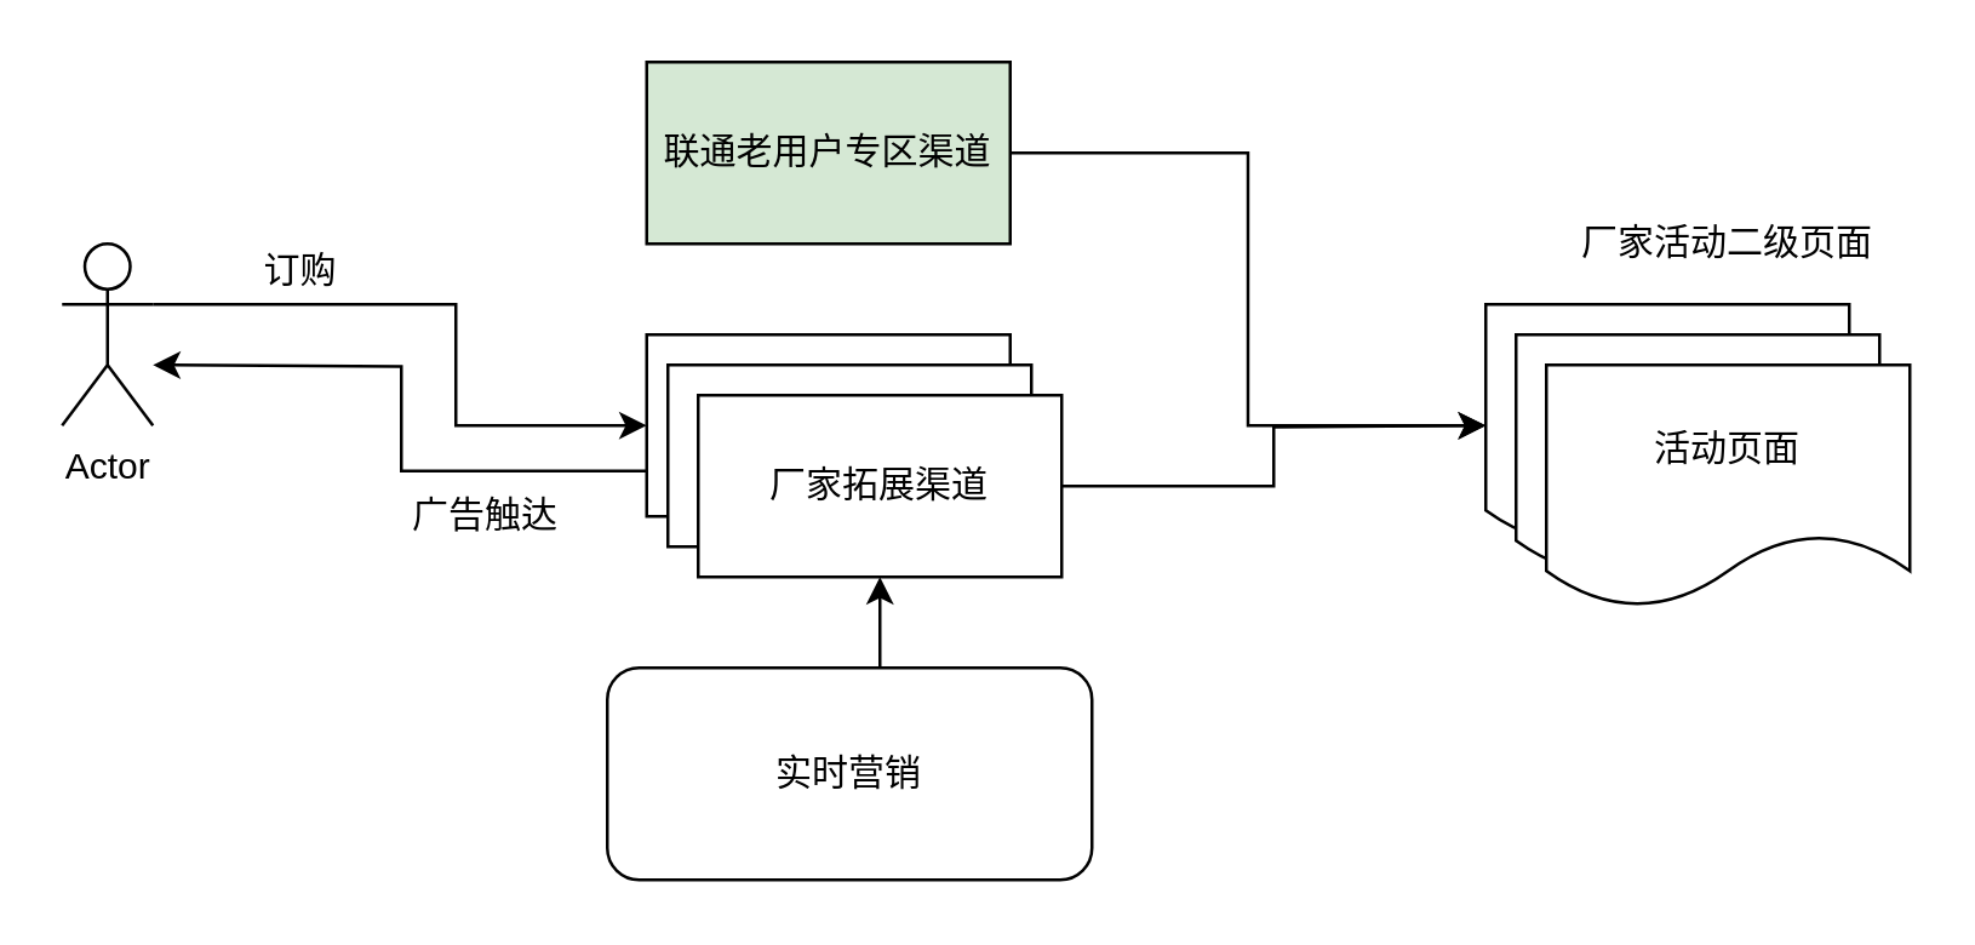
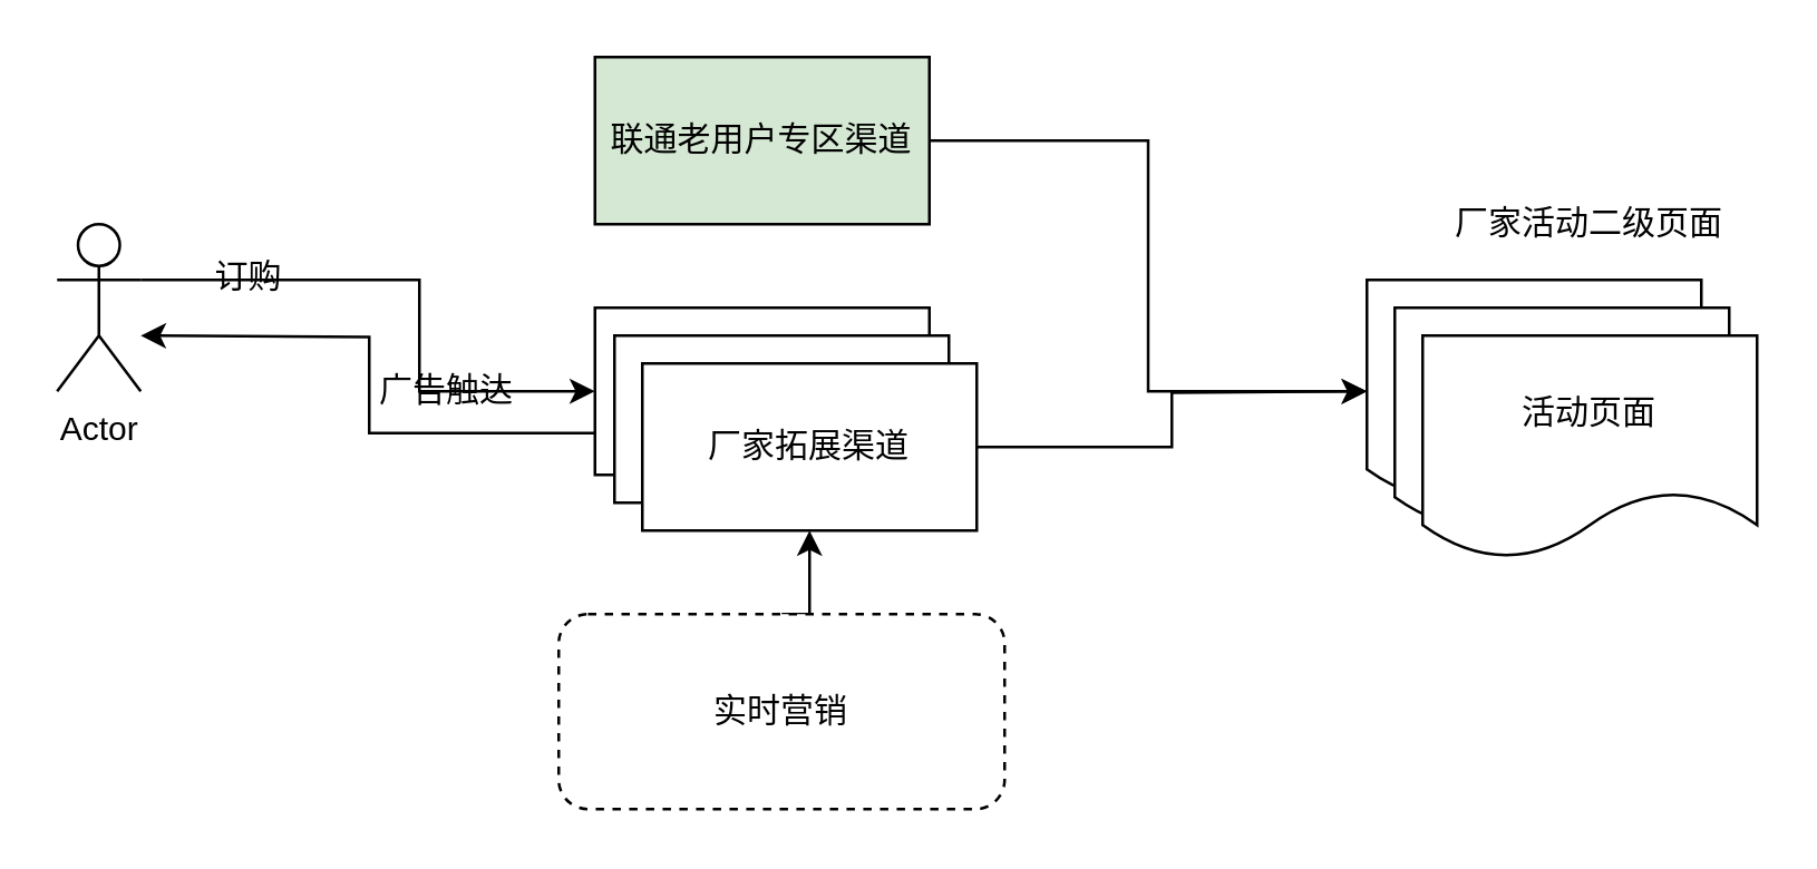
  <mxCell id="0" />
  <mxCell id="1" parent="0" />
  <mxCell id="2" value="H5 活动页面" style="shape=document;whiteSpace=wrap;html=1;boundedLbl=1;" vertex="1" parent="1"><mxGeometry x="490" y="100" width="120" height="80" as="geometry" /></mxCell>
  <mxCell id="3" value="厂家活动二级页面" style="text;html=1;strokeColor=none;fillColor=none;align=center;verticalAlign=middle;whiteSpace=wrap;rounded=0;" vertex="1" parent="1"><mxGeometry x="510" y="70" width="120" height="20" as="geometry" /></mxCell>
  <mxCell id="4" value="活动页面" style="shape=document;whiteSpace=wrap;html=1;boundedLbl=1;" vertex="1" parent="1"><mxGeometry x="500" y="110" width="120" height="80" as="geometry" /></mxCell>
  <mxCell id="5" value="活动页面" style="shape=document;whiteSpace=wrap;html=1;boundedLbl=1;" vertex="1" parent="1"><mxGeometry x="510" y="120" width="120" height="80" as="geometry" /></mxCell>
  <mxCell id="6" style="edgeStyle=orthogonalEdgeStyle;rounded=0;orthogonalLoop=1;jettySize=auto;html=1;exitX=1;exitY=0.5;exitDx=0;exitDy=0;entryX=0;entryY=0.5;entryDx=0;entryDy=0;" edge="1" parent="1" source="7" target="2"><mxGeometry relative="1" as="geometry" /></mxCell>
  <mxCell id="7" value="联通老用户专区渠道" style="rounded=0;whiteSpace=wrap;html=1;fillColor=#d5e8d4;" vertex="1" parent="1"><mxGeometry x="213" y="20" width="120" height="60" as="geometry" /></mxCell>
  <mxCell id="8" style="edgeStyle=orthogonalEdgeStyle;rounded=0;orthogonalLoop=1;jettySize=auto;html=1;exitX=1;exitY=0.333;exitDx=0;exitDy=0;exitPerimeter=0;entryX=0;entryY=0.5;entryDx=0;entryDy=0;" edge="1" parent="1" source="9" target="11"><mxGeometry relative="1" as="geometry"><Array as="points"><mxPoint x="150" y="100" /><mxPoint x="150" y="140" /></Array></mxGeometry></mxCell>
  <mxCell id="9" value="Actor" style="shape=umlActor;verticalLabelPosition=bottom;labelBackgroundColor=#ffffff;verticalAlign=top;html=1;outlineConnect=0;" vertex="1" parent="1"><mxGeometry x="20" y="80" width="30" height="60" as="geometry" /></mxCell>
  <mxCell id="10" style="edgeStyle=orthogonalEdgeStyle;rounded=0;orthogonalLoop=1;jettySize=auto;html=1;exitX=0;exitY=0.75;exitDx=0;exitDy=0;" edge="1" parent="1" source="11"><mxGeometry relative="1" as="geometry"><mxPoint x="50" y="120" as="targetPoint" /></mxGeometry></mxCell>
  <mxCell id="11" value="厂家拓展渠道" style="rounded=0;whiteSpace=wrap;html=1;" vertex="1" parent="1"><mxGeometry x="213" y="110" width="120" height="60" as="geometry" /></mxCell>
  <mxCell id="12" value="厂家拓展渠道" style="rounded=0;whiteSpace=wrap;html=1;" vertex="1" parent="1"><mxGeometry x="220" y="120" width="120" height="60" as="geometry" /></mxCell>
  <mxCell id="13" style="edgeStyle=orthogonalEdgeStyle;rounded=0;orthogonalLoop=1;jettySize=auto;html=1;exitX=1;exitY=0.5;exitDx=0;exitDy=0;" edge="1" parent="1" source="14"><mxGeometry relative="1" as="geometry"><mxPoint x="490" y="140" as="targetPoint" /></mxGeometry></mxCell>
  <mxCell id="14" value="厂家拓展渠道" style="rounded=0;whiteSpace=wrap;html=1;" vertex="1" parent="1"><mxGeometry x="230" y="130" width="120" height="60" as="geometry" /></mxCell>
  <mxCell id="15" style="edgeStyle=orthogonalEdgeStyle;rounded=0;orthogonalLoop=1;jettySize=auto;html=1;exitX=0.5;exitY=0;exitDx=0;exitDy=0;entryX=0.5;entryY=1;entryDx=0;entryDy=0;" edge="1" parent="1" source="16" target="14"><mxGeometry relative="1" as="geometry" /></mxCell>
- <mxCell id="16" value="实时营销" style="rounded=1;whiteSpace=wrap;html=1;" vertex="1" parent="1"><mxGeometry x="200" y="220" width="160" height="70" as="geometry" /></mxCell>
- <mxCell id="17" value="广告触达" style="text;html=1;strokeColor=none;fillColor=none;align=center;verticalAlign=middle;whiteSpace=wrap;rounded=0;" vertex="1" parent="1"><mxGeometry x="130" y="160" width="60" height="20" as="geometry" /></mxCell>
- <mxCell id="18" value="订购" style="text;html=1;strokeColor=none;fillColor=none;align=center;verticalAlign=middle;whiteSpace=wrap;rounded=0;" vertex="1" parent="1"><mxGeometry x="69" y="79" width="60" height="20" as="geometry" /></mxCell>
+ <mxCell id="16" value="实时营销" style="rounded=1;whiteSpace=wrap;html=1;dashed=1;" vertex="1" parent="1"><mxGeometry x="200" y="220" width="160" height="70" as="geometry" /></mxCell>
+ <mxCell id="17" value="广告触达" style="text;html=1;strokeColor=none;fillColor=none;align=center;verticalAlign=middle;whiteSpace=wrap;rounded=0;" vertex="1" parent="1"><mxGeometry x="130" y="130" width="60" height="20" as="geometry" /></mxCell>
+ <mxCell id="18" value="订购" style="text;html=1;strokeColor=none;fillColor=none;align=center;verticalAlign=middle;whiteSpace=wrap;rounded=0;" vertex="1" parent="1"><mxGeometry x="59" y="89" width="60" height="20" as="geometry" /></mxCell>
